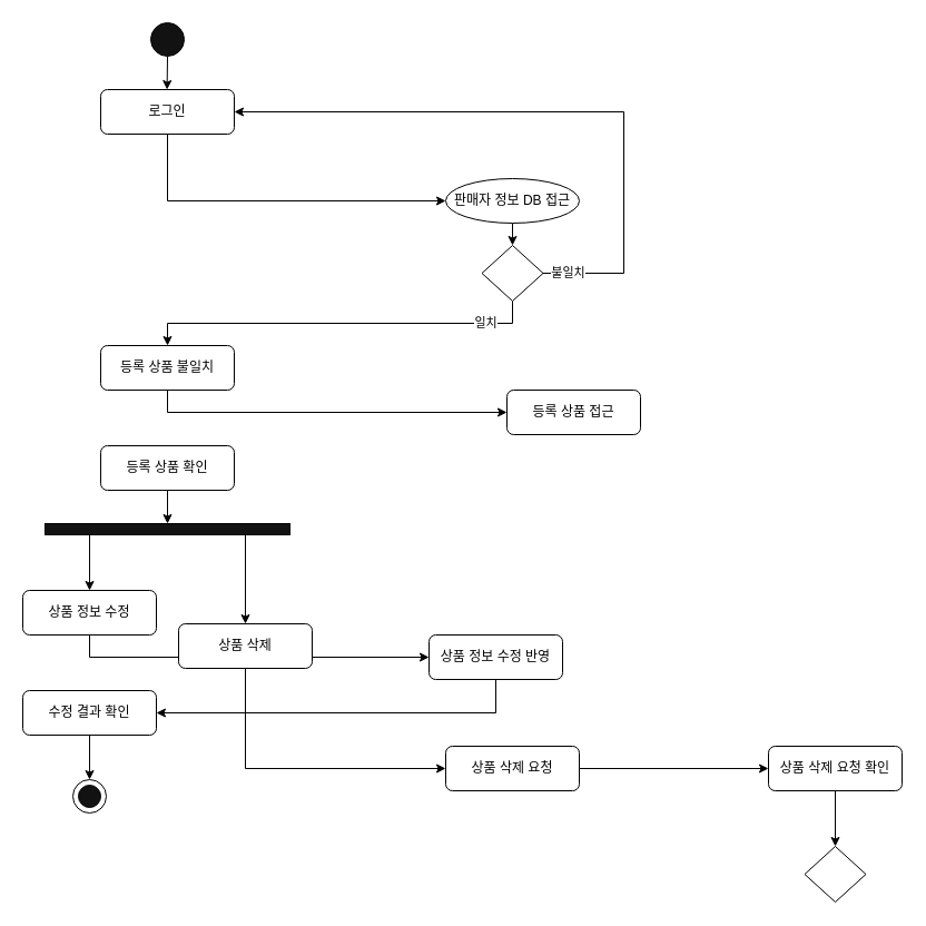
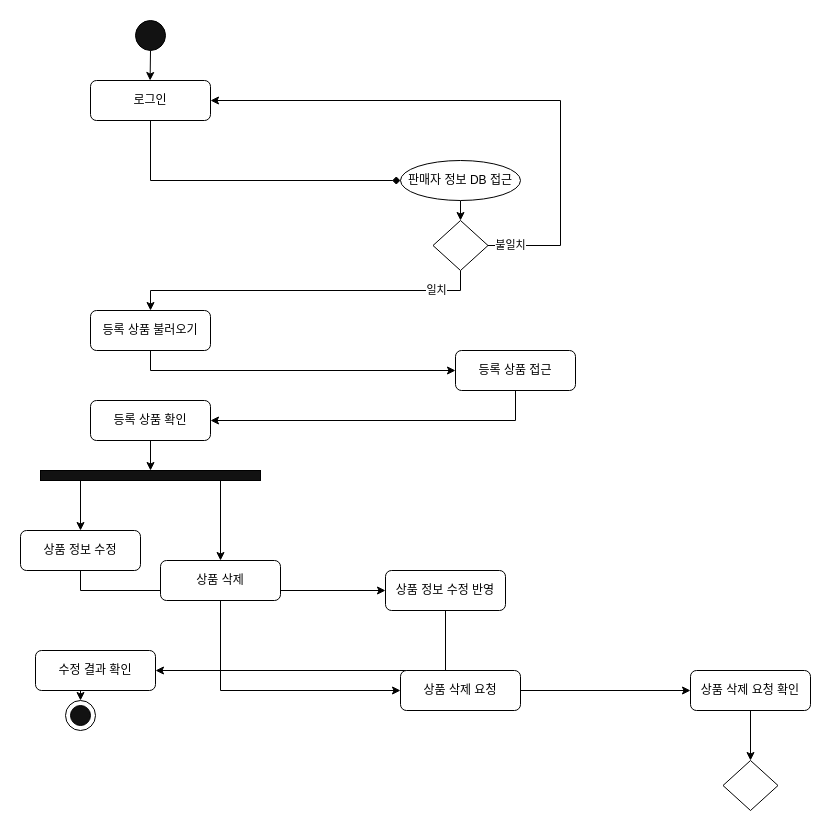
  <mxCell id="0" />
  <mxCell id="1" parent="0" />
  <mxCell id="2" style="edgeStyle=orthogonalEdgeStyle;rounded=0;orthogonalLoop=1;jettySize=auto;html=1;exitX=0.5;exitY=1;exitDx=0;exitDy=0;entryX=0.5;entryY=0;entryDx=0;entryDy=0;" parent="1" source="3" edge="1"><mxGeometry relative="1" as="geometry"><mxPoint x="149.62" y="80" as="targetPoint" /></mxGeometry></mxCell>
  <mxCell id="3" value="" style="ellipse;whiteSpace=wrap;html=1;aspect=fixed;fillColor=#121212;" parent="1" vertex="1"><mxGeometry x="135" y="20" width="30" height="30" as="geometry" /></mxCell>
  <mxCell id="4" style="edgeStyle=orthogonalEdgeStyle;rounded=0;orthogonalLoop=1;jettySize=auto;html=1;exitX=0.5;exitY=1;exitDx=0;exitDy=0;entryX=0.5;entryY=0;entryDx=0;entryDy=0;" parent="1" source="5" target="8" edge="1"><mxGeometry relative="1" as="geometry" /></mxCell>
  <mxCell id="5" value="판매자 정보 DB 접근" style="ellipse;whiteSpace=wrap;html=1;" parent="1" vertex="1"><mxGeometry x="400" y="160" width="120" height="40" as="geometry" /></mxCell>
  <mxCell id="6" value="불일치" style="edgeStyle=orthogonalEdgeStyle;rounded=0;orthogonalLoop=1;jettySize=auto;html=1;exitX=1;exitY=0.5;exitDx=0;exitDy=0;entryX=1;entryY=0.5;entryDx=0;entryDy=0;" parent="1" source="8" edge="1"><mxGeometry x="-0.921" relative="1" as="geometry"><Array as="points"><mxPoint x="560" y="245" /><mxPoint x="560" y="100" /></Array><mxPoint as="offset" /><mxPoint x="210" y="100" as="targetPoint" /></mxGeometry></mxCell>
  <mxCell id="7" value="일치" style="edgeStyle=orthogonalEdgeStyle;rounded=0;orthogonalLoop=1;jettySize=auto;html=1;exitX=0.5;exitY=1;exitDx=0;exitDy=0;entryX=0.5;entryY=0;entryDx=0;entryDy=0;" parent="1" source="8" target="10" edge="1"><mxGeometry x="-0.75" relative="1" as="geometry"><mxPoint x="150" y="320" as="targetPoint" /><mxPoint as="offset" /></mxGeometry></mxCell>
  <mxCell id="8" value="" style="rhombus;whiteSpace=wrap;html=1;" parent="1" vertex="1"><mxGeometry x="432.5" y="220" width="55" height="50" as="geometry" /></mxCell>
  <mxCell id="9" style="edgeStyle=orthogonalEdgeStyle;rounded=0;orthogonalLoop=1;jettySize=auto;html=1;exitX=0.5;exitY=1;exitDx=0;exitDy=0;entryX=0;entryY=0.5;entryDx=0;entryDy=0;" parent="1" source="10" target="12" edge="1"><mxGeometry relative="1" as="geometry"><mxPoint x="82" y="390" as="targetPoint" /></mxGeometry></mxCell>
- <mxCell id="10" value="등록 상품 불일치" style="rounded=1;whiteSpace=wrap;html=1;" parent="1" vertex="1"><mxGeometry x="90" y="310" width="120" height="40" as="geometry" /></mxCell>
+ <mxCell id="10" value="등록 상품 불러오기" style="rounded=1;whiteSpace=wrap;html=1;" parent="1" vertex="1"><mxGeometry x="90" y="310" width="120" height="40" as="geometry" /></mxCell>
+ <mxCell id="11" style="edgeStyle=orthogonalEdgeStyle;rounded=0;orthogonalLoop=1;jettySize=auto;html=1;exitX=0.5;exitY=1;exitDx=0;exitDy=0;entryX=1;entryY=0.5;entryDx=0;entryDy=0;" parent="1" source="12" target="14" edge="1"><mxGeometry relative="1" as="geometry"><mxPoint x="460" y="460" as="targetPoint" /></mxGeometry></mxCell>
  <mxCell id="12" value="등록 상품 접근" style="rounded=1;whiteSpace=wrap;html=1;" parent="1" vertex="1"><mxGeometry x="455" y="350" width="120" height="40" as="geometry" /></mxCell>
  <mxCell id="13" style="edgeStyle=orthogonalEdgeStyle;rounded=0;orthogonalLoop=1;jettySize=auto;html=1;exitX=0.5;exitY=1;exitDx=0;exitDy=0;entryX=0.5;entryY=0;entryDx=0;entryDy=0;" parent="1" source="14" edge="1"><mxGeometry relative="1" as="geometry"><mxPoint x="150" y="470" as="targetPoint" /></mxGeometry></mxCell>
  <mxCell id="14" value="등록 상품 확인" style="rounded=1;whiteSpace=wrap;html=1;" parent="1" vertex="1"><mxGeometry x="90" y="400" width="120" height="40" as="geometry" /></mxCell>
- <mxCell id="15" style="edgeStyle=orthogonalEdgeStyle;rounded=0;orthogonalLoop=1;jettySize=auto;html=1;exitX=0.5;exitY=1;exitDx=0;exitDy=0;entryX=0;entryY=0.5;entryDx=0;entryDy=0;" edge="1" parent="1" source="16" target="5"><mxGeometry relative="1" as="geometry" /></mxCell>
+ <mxCell id="15" style="edgeStyle=orthogonalEdgeStyle;rounded=0;orthogonalLoop=1;jettySize=auto;html=1;exitX=0.5;exitY=1;exitDx=0;exitDy=0;entryX=0;entryY=0.5;entryDx=0;entryDy=0;endArrow=diamond;" edge="1" parent="1" source="16" target="5"><mxGeometry relative="1" as="geometry" /></mxCell>
  <mxCell id="16" value="로그인" style="rounded=1;whiteSpace=wrap;html=1;" vertex="1" parent="1"><mxGeometry x="90" y="80" width="120" height="40" as="geometry" /></mxCell>
  <mxCell id="17" style="edgeStyle=orthogonalEdgeStyle;rounded=0;orthogonalLoop=1;jettySize=auto;html=1;exitX=0.25;exitY=1;exitDx=0;exitDy=0;entryX=0.5;entryY=0;entryDx=0;entryDy=0;" edge="1" parent="1" source="19" target="21"><mxGeometry relative="1" as="geometry"><Array as="points"><mxPoint x="80" y="480" /></Array></mxGeometry></mxCell>
  <mxCell id="18" style="edgeStyle=orthogonalEdgeStyle;rounded=0;orthogonalLoop=1;jettySize=auto;html=1;exitX=0.75;exitY=1;exitDx=0;exitDy=0;entryX=0.5;entryY=0;entryDx=0;entryDy=0;" edge="1" parent="1" source="19" target="23"><mxGeometry relative="1" as="geometry"><Array as="points"><mxPoint x="220" y="480" /></Array></mxGeometry></mxCell>
  <mxCell id="19" value="" style="rounded=0;whiteSpace=wrap;html=1;fillColor=#121212;" vertex="1" parent="1"><mxGeometry x="40" y="470" width="220" height="10" as="geometry" /></mxCell>
  <mxCell id="20" style="edgeStyle=orthogonalEdgeStyle;rounded=0;orthogonalLoop=1;jettySize=auto;html=1;exitX=0.5;exitY=1;exitDx=0;exitDy=0;entryX=0;entryY=0.5;entryDx=0;entryDy=0;" edge="1" parent="1" source="21" target="25"><mxGeometry relative="1" as="geometry" /></mxCell>
  <mxCell id="21" value="상품 정보 수정" style="rounded=1;whiteSpace=wrap;html=1;" vertex="1" parent="1"><mxGeometry x="20" y="530" width="120" height="40" as="geometry" /></mxCell>
  <mxCell id="22" style="edgeStyle=orthogonalEdgeStyle;rounded=0;orthogonalLoop=1;jettySize=auto;html=1;exitX=0.5;exitY=1;exitDx=0;exitDy=0;entryX=0;entryY=0.5;entryDx=0;entryDy=0;" edge="1" parent="1" source="23" target="31"><mxGeometry relative="1" as="geometry" /></mxCell>
  <mxCell id="23" value="상품 삭제" style="rounded=1;whiteSpace=wrap;html=1;" vertex="1" parent="1"><mxGeometry x="160" y="560" width="120" height="40" as="geometry" /></mxCell>
  <mxCell id="24" style="edgeStyle=orthogonalEdgeStyle;rounded=0;orthogonalLoop=1;jettySize=auto;html=1;exitX=0.5;exitY=1;exitDx=0;exitDy=0;entryX=1;entryY=0.5;entryDx=0;entryDy=0;" edge="1" parent="1" source="25" target="27"><mxGeometry relative="1" as="geometry"><mxPoint x="460" y="640" as="targetPoint" /></mxGeometry></mxCell>
  <mxCell id="25" value="상품 정보 수정 반영" style="rounded=1;whiteSpace=wrap;html=1;" vertex="1" parent="1"><mxGeometry x="385" y="570" width="120" height="40" as="geometry" /></mxCell>
  <mxCell id="26" style="edgeStyle=orthogonalEdgeStyle;rounded=0;orthogonalLoop=1;jettySize=auto;html=1;exitX=0.5;exitY=1;exitDx=0;exitDy=0;entryX=0.5;entryY=0;entryDx=0;entryDy=0;" edge="1" parent="1" source="27" target="28"><mxGeometry relative="1" as="geometry" /></mxCell>
- <mxCell id="27" value="수정 결과 확인" style="rounded=1;whiteSpace=wrap;html=1;" vertex="1" parent="1"><mxGeometry x="20" y="620" width="120" height="40" as="geometry" /></mxCell>
+ <mxCell id="27" value="수정 결과 확인" style="rounded=1;whiteSpace=wrap;html=1;" vertex="1" parent="1"><mxGeometry x="35" y="650" width="120" height="40" as="geometry" /></mxCell>
  <mxCell id="28" value="" style="ellipse;whiteSpace=wrap;html=1;aspect=fixed;" vertex="1" parent="1"><mxGeometry x="65" y="700" width="30" height="30" as="geometry" /></mxCell>
  <mxCell id="29" value="" style="ellipse;whiteSpace=wrap;html=1;aspect=fixed;fillColor=#121212;" vertex="1" parent="1"><mxGeometry x="70" y="705" width="20" height="20" as="geometry" /></mxCell>
  <mxCell id="30" style="edgeStyle=orthogonalEdgeStyle;rounded=0;orthogonalLoop=1;jettySize=auto;html=1;exitX=1;exitY=0.5;exitDx=0;exitDy=0;entryX=0;entryY=0.5;entryDx=0;entryDy=0;" edge="1" parent="1" source="31" target="33"><mxGeometry relative="1" as="geometry" /></mxCell>
  <mxCell id="31" value="상품 삭제 요청" style="rounded=1;whiteSpace=wrap;html=1;" vertex="1" parent="1"><mxGeometry x="400" y="670" width="120" height="40" as="geometry" /></mxCell>
  <mxCell id="32" style="edgeStyle=orthogonalEdgeStyle;rounded=0;orthogonalLoop=1;jettySize=auto;html=1;exitX=0.5;exitY=1;exitDx=0;exitDy=0;entryX=0.5;entryY=0;entryDx=0;entryDy=0;" edge="1" parent="1" source="33" target="34"><mxGeometry relative="1" as="geometry" /></mxCell>
  <mxCell id="33" value="상품 삭제 요청 확인" style="rounded=1;whiteSpace=wrap;html=1;" vertex="1" parent="1"><mxGeometry x="690" y="670" width="120" height="40" as="geometry" /></mxCell>
  <mxCell id="34" value="" style="rhombus;whiteSpace=wrap;html=1;" vertex="1" parent="1"><mxGeometry x="722.5" y="760" width="55" height="50" as="geometry" /></mxCell>
